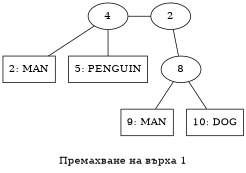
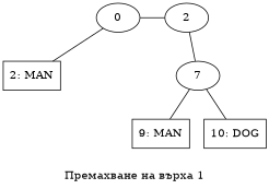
  graph {
    label="Премахване на върха 1"
    ordering=out
    node [shape=box]
-   4 [shape=ellipse]
+   4 [shape=ellipse label=0]
    n2 [label=2 shape=ellipse]
    n3 [label="2: MAN"]
-   n4 [label="5: PENGUIN"]
-   8 [shape=ellipse]
+   8 [shape=ellipse label=7]
    n6 [label="9: MAN"]
    n7 [label="10: DOG"]
    subgraph sub_1 {
      rank=min
      4
      n2
    }
    4 -- n2
    4 -- n3
-   4 -- n4
    n2 -- 8
    8 -- n6
    8 -- n7
  }
